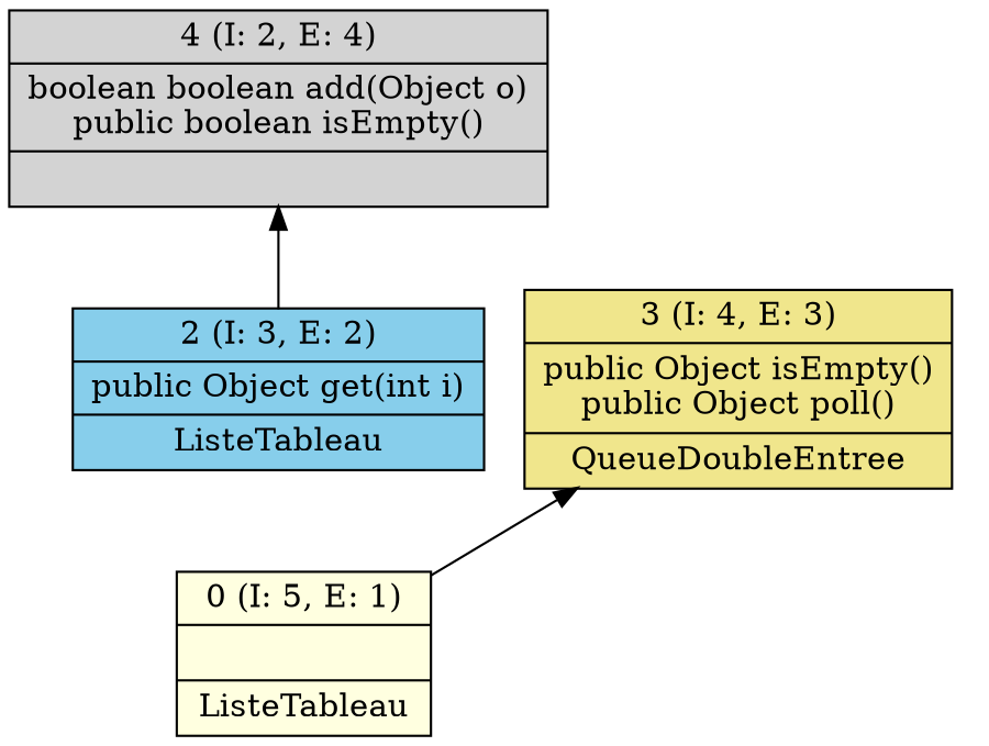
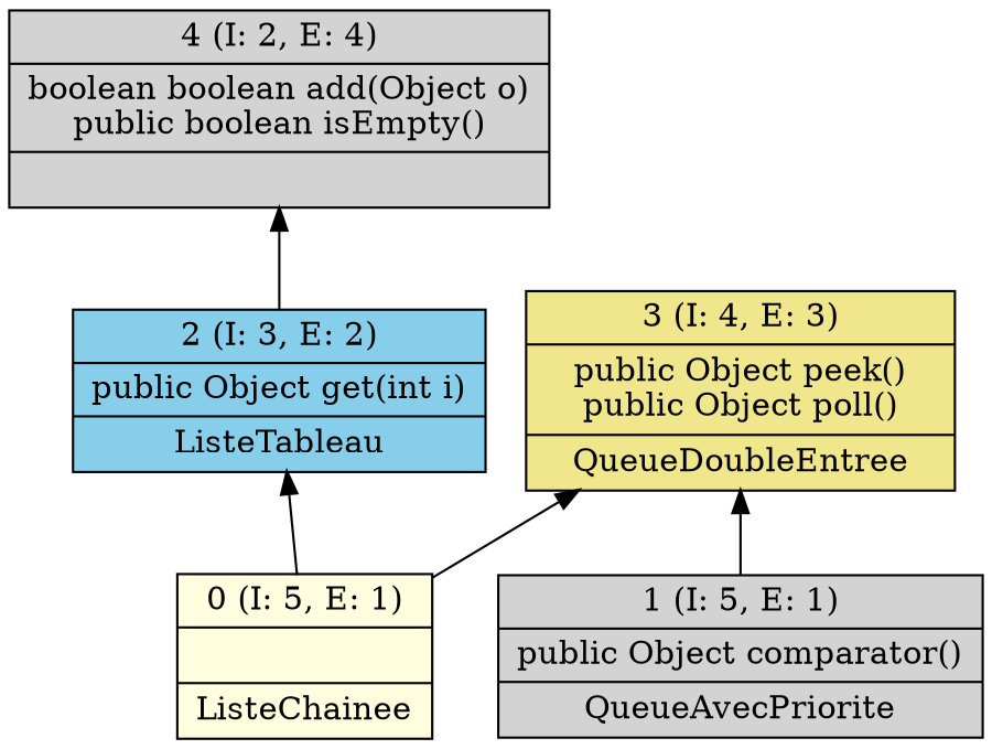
  digraph {
    rankdir=BT
    node [fillcolor=lightgrey shape=record style=filled]
-   n1 [fillcolor=lightyellow label="{0 (I: 5, E: 1)||ListeTableau\n}"]
+   n1 [fillcolor=lightyellow label="{0 (I: 5, E: 1)||ListeChainee\n}"]
    n2 [fillcolor=skyblue label="{2 (I: 3, E: 2)|public Object get(int i)\n|ListeTableau\n}"]
-   n3 [fillcolor=khaki label="{3 (I: 4, E: 3)|public Object isEmpty()\npublic Object poll()\n|QueueDoubleEntree\n}"]
+   n3 [fillcolor=khaki label="{3 (I: 4, E: 3)|public Object peek()\npublic Object poll()\n|QueueDoubleEntree\n}"]
    n4 [label="{4 (I: 2, E: 4)|boolean boolean add(Object o)\npublic boolean isEmpty()\n|}"]
+   n5 [label="{1 (I: 5, E: 1)|public Object comparator()\n|QueueAvecPriorite\n}"]
+   n1 -> n2
    n1 -> n3
    n2 -> n4
+   n5 -> n3
  }
